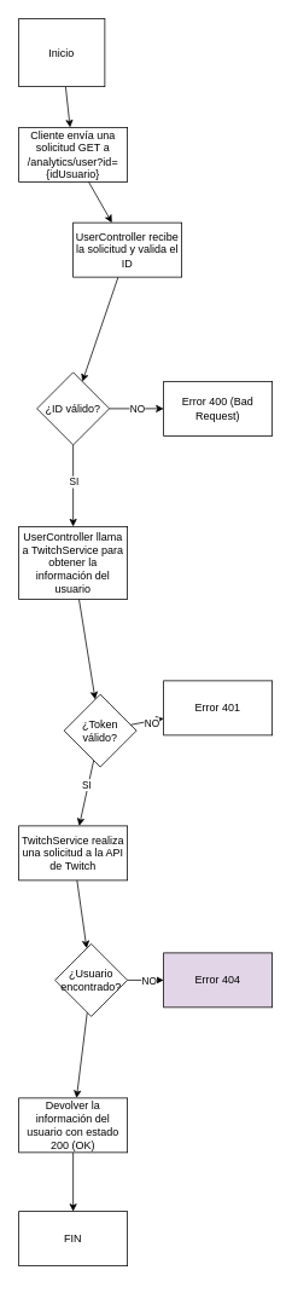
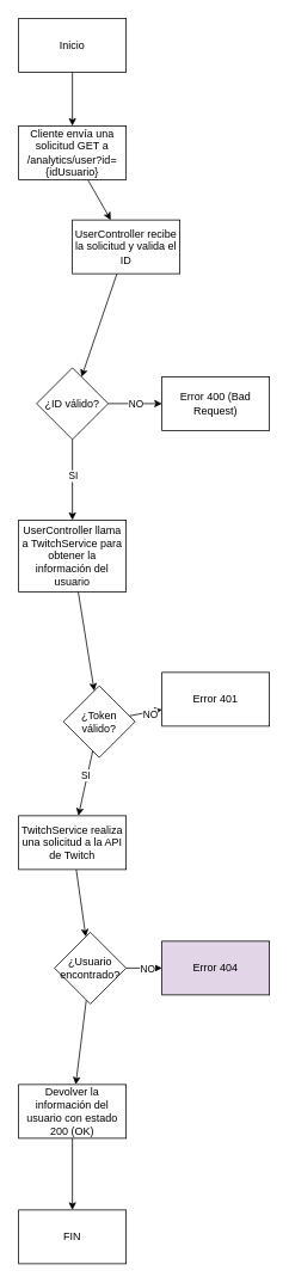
  <mxCell id="0" />
  <mxCell id="1" parent="0" />
  <mxCell id="2" style="edgeStyle=none;html=1;" edge="1" parent="1" source="3" target="5"><mxGeometry relative="1" as="geometry"><mxPoint x="80" y="170" as="targetPoint" /></mxGeometry></mxCell>
- <mxCell id="3" value="Inicio" style="rounded=0;whiteSpace=wrap;html=1;" vertex="1" parent="1"><mxGeometry x="20" y="20" width="95" height="75" as="geometry" /></mxCell>
+ <mxCell id="3" value="Inicio" style="rounded=0;whiteSpace=wrap;html=1;" vertex="1" parent="1"><mxGeometry x="20" y="20" width="120" height="60" as="geometry" /></mxCell>
  <mxCell id="4" value="" style="edgeStyle=none;html=1;" edge="1" parent="1" source="5" target="7"><mxGeometry relative="1" as="geometry" /></mxCell>
  <mxCell id="5" value="Cliente envía una solicitud GET a /analytics/user?id={idUsuario}" style="rounded=0;whiteSpace=wrap;html=1;" vertex="1" parent="1"><mxGeometry x="20" y="140" width="120" height="60" as="geometry" /></mxCell>
  <mxCell id="6" value="" style="edgeStyle=none;html=1;" edge="1" parent="1" source="7" target="12"><mxGeometry relative="1" as="geometry" /></mxCell>
  <mxCell id="7" value="UserController recibe la solicitud y valida el ID" style="whiteSpace=wrap;html=1;rounded=0;" vertex="1" parent="1"><mxGeometry x="80" y="245" width="120" height="60" as="geometry" /></mxCell>
  <mxCell id="8" value="" style="edgeStyle=none;html=1;" edge="1" parent="1" source="12" target="13"><mxGeometry relative="1" as="geometry" /></mxCell>
  <mxCell id="9" value="NO" style="edgeLabel;html=1;align=center;verticalAlign=middle;resizable=0;points=[];" vertex="1" connectable="0" parent="8"><mxGeometry x="-0.378" y="2" relative="1" as="geometry"><mxPoint x="11" y="2" as="offset" /></mxGeometry></mxCell>
  <mxCell id="10" value="" style="edgeStyle=none;html=1;" edge="1" parent="1" source="12" target="15"><mxGeometry relative="1" as="geometry" /></mxCell>
  <mxCell id="11" value="SI" style="edgeLabel;html=1;align=center;verticalAlign=middle;resizable=0;points=[];" vertex="1" connectable="0" parent="10"><mxGeometry x="-0.222" y="-3" relative="1" as="geometry"><mxPoint x="3" y="5" as="offset" /></mxGeometry></mxCell>
  <mxCell id="12" value="¿ID válido?" style="rhombus;whiteSpace=wrap;html=1;rounded=0;" vertex="1" parent="1"><mxGeometry x="40" y="410" width="80" height="80" as="geometry" /></mxCell>
  <mxCell id="13" value="Error 400 (Bad Request)" style="whiteSpace=wrap;html=1;rounded=0;" vertex="1" parent="1"><mxGeometry x="180" y="420" width="120" height="60" as="geometry" /></mxCell>
  <mxCell id="14" value="" style="edgeStyle=none;html=1;" edge="1" parent="1" source="15" target="20"><mxGeometry relative="1" as="geometry" /></mxCell>
  <mxCell id="15" value="UserController llama a TwitchService para obtener la información del usuario" style="whiteSpace=wrap;html=1;rounded=0;" vertex="1" parent="1"><mxGeometry x="20" y="580" width="120" height="80" as="geometry" /></mxCell>
  <mxCell id="16" value="" style="edgeStyle=none;html=1;" edge="1" parent="1" source="20" target="21"><mxGeometry relative="1" as="geometry" /></mxCell>
  <mxCell id="17" value="NO" style="edgeLabel;html=1;align=center;verticalAlign=middle;resizable=0;points=[];" vertex="1" connectable="0" parent="16"><mxGeometry x="-0.444" y="1" relative="1" as="geometry"><mxPoint x="13" y="1" as="offset" /></mxGeometry></mxCell>
  <mxCell id="18" value="" style="edgeStyle=none;html=1;" edge="1" parent="1" source="20" target="23"><mxGeometry relative="1" as="geometry" /></mxCell>
  <mxCell id="19" value="SI" style="edgeLabel;html=1;align=center;verticalAlign=middle;resizable=0;points=[];" vertex="1" connectable="0" parent="18"><mxGeometry x="-0.244" y="-2" relative="1" as="geometry"><mxPoint as="offset" /></mxGeometry></mxCell>
  <mxCell id="20" value="¿Token válido?" style="rhombus;whiteSpace=wrap;html=1;rounded=0;" vertex="1" parent="1"><mxGeometry x="70" y="765" width="80" height="80" as="geometry" /></mxCell>
  <mxCell id="21" value="Error 401" style="whiteSpace=wrap;html=1;rounded=0;" vertex="1" parent="1"><mxGeometry x="180" y="750" width="120" height="60" as="geometry" /></mxCell>
  <mxCell id="22" value="" style="edgeStyle=none;html=1;" edge="1" parent="1" source="23" target="27"><mxGeometry relative="1" as="geometry" /></mxCell>
  <mxCell id="23" value="TwitchService realiza una solicitud a la API de Twitch" style="whiteSpace=wrap;html=1;rounded=0;" vertex="1" parent="1"><mxGeometry x="20" y="910" width="120" height="60" as="geometry" /></mxCell>
  <mxCell id="24" value="" style="edgeStyle=none;html=1;" edge="1" parent="1" source="27" target="28"><mxGeometry relative="1" as="geometry" /></mxCell>
  <mxCell id="25" value="NO" style="edgeLabel;html=1;align=center;verticalAlign=middle;resizable=0;points=[];" vertex="1" connectable="0" parent="24"><mxGeometry x="-0.344" relative="1" as="geometry"><mxPoint x="10" as="offset" /></mxGeometry></mxCell>
  <mxCell id="26" value="" style="edgeStyle=none;html=1;" edge="1" parent="1" source="27" target="30"><mxGeometry relative="1" as="geometry" /></mxCell>
  <mxCell id="27" value="¿Usuario encontrado?" style="rhombus;whiteSpace=wrap;html=1;rounded=0;" vertex="1" parent="1"><mxGeometry x="60" y="1040" width="80" height="80" as="geometry" /></mxCell>
  <mxCell id="28" value="Error 404" style="whiteSpace=wrap;html=1;rounded=0;fillColor=#e1d5e7;" vertex="1" parent="1"><mxGeometry x="180" y="1050" width="120" height="60" as="geometry" /></mxCell>
  <mxCell id="29" value="" style="edgeStyle=none;html=1;" edge="1" parent="1" source="30" target="31"><mxGeometry relative="1" as="geometry" /></mxCell>
  <mxCell id="30" value="Devolver la información del usuario con estado 200 (OK)" style="whiteSpace=wrap;html=1;rounded=0;" vertex="1" parent="1"><mxGeometry x="20" y="1210" width="120" height="60" as="geometry" /></mxCell>
- <mxCell id="31" value="FIN" style="whiteSpace=wrap;html=1;rounded=0;" vertex="1" parent="1"><mxGeometry x="20" y="1335" width="120" height="60" as="geometry" /></mxCell>
+ <mxCell id="31" value="FIN" style="whiteSpace=wrap;html=1;rounded=0;" vertex="1" parent="1"><mxGeometry x="20" y="1350" width="120" height="60" as="geometry" /></mxCell>
